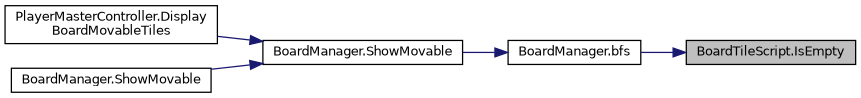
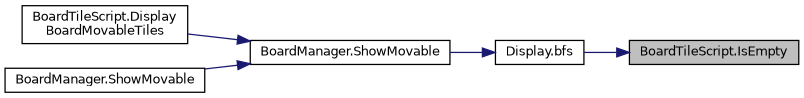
  digraph {
    rankdir=RL
    node [color=black fillcolor=white fontname=Helvetica fontsize=10 shape=record style=filled]
    edge [color=midnightblue dir=back fontname=Helvetica fontsize=10 labelfontname=Helvetica labelfontsize=10 style=solid]
    n1 [fillcolor=grey75 fontcolor=black height=0.2 label="BoardTileScript.IsEmpty" width=0.4]
-   n2 [height=0.2 label="BoardManager.bfs" width=0.4]
+   n2 [height=0.2 label="Display.bfs" width=0.4]
    n3 [height=0.2 label="BoardManager.ShowMovable" width=0.4]
-   n4 [height=0.2 label="PlayerMasterController.Display\lBoardMovableTiles" width=0.4]
+   n4 [height=0.2 label="BoardTileScript.Display\lBoardMovableTiles" width=0.4]
    n5 [height=0.2 label="BoardManager.ShowMovable" width=0.4]
    n1 -> n2
    n2 -> n3
    n3 -> n4
    n3 -> n5
  }
